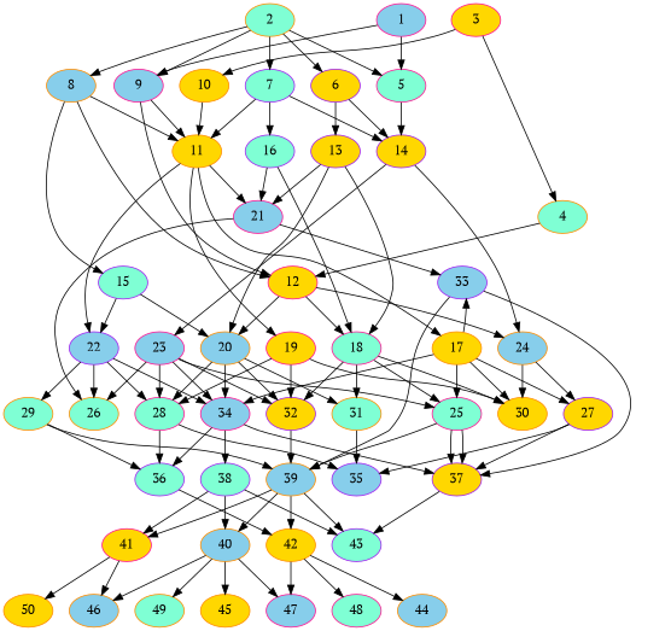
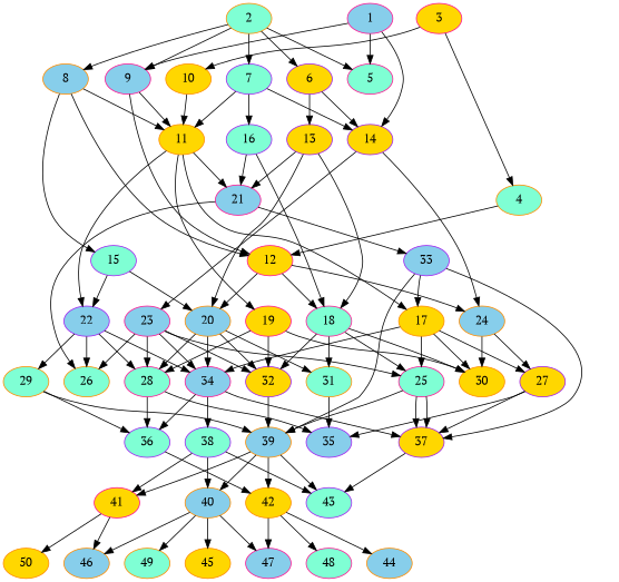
  digraph {
    fontname="PT Serif"
    node [alpha=0.04 color=darkorange compute_size=1073741824000 fillcolor=aquamarine fontname="PT Serif" result_size=0 style=filled]
    edge [fontname="PT Serif"]
    1 [color=deeppink compute_size=428558568724 fillcolor=skyblue ram=40822296 result_size=91136 trans_size=804224]
    5 [alpha=0.16 color=deeppink compute_size=4644718508 ram=51373048 result_size=29696 trans_size=221894]
    9 [alpha=0.17 color=deeppink compute_size=43824153216 fillcolor=skyblue ram=31367458 result_size=29696 trans_size=778722]
    14 [color=purple compute_size=42520771452 fillcolor=gold ram=11077856 result_size=70656 trans_size=524490]
    12 [color=deeppink compute_size=6412643069 fillcolor=gold ram=25167392 result_size=70656 trans_size=288395]
    11 [alpha=0.18 compute_size=19117720744 fillcolor=gold ram=28824932 result_size=1024 trans_size=98614]
    24 [alpha=0.07 compute_size=414356479723 fillcolor=skyblue ram=34270816 result_size=1024 trans_size=353837]
    23 [alpha=0.09 color=deeppink compute_size=641900492925 fillcolor=skyblue ram=37954592 result_size=9216 trans_size=951961]
    18 [alpha=0.01 color=deeppink compute_size=919483813 ram=42266092 result_size=70656 trans_size=562208]
    20 [compute_size=7017994894 fillcolor=skyblue ram=14629280 result_size=74752 trans_size=431305]
    21 [alpha=0.10 color=deeppink compute_size=134217728000 fillcolor=skyblue ram=15508419 result_size=1024 trans_size=429630]
    17 [alpha=0.09 compute_size=306394097715 fillcolor=gold ram=24759616 result_size=1024 trans_size=979948]
    19 [alpha=0.13 color=deeppink compute_size=8817127047 fillcolor=gold ram=22816764 result_size=9216 trans_size=64826]
    22 [alpha=0.20 color=purple compute_size=498169269156 fillcolor=skyblue ram=22631108 result_size=91136 trans_size=656038]
    2 [alpha=0.14 compute_size=549755813888 ram=40902560 result_size=91136 trans_size=1001517]
    6 [alpha=0.16 color=purple compute_size=18562580040 fillcolor=gold ram=18874180 result_size=91136 trans_size=920709]
    7 [alpha=0.02 color=purple compute_size=910252595 ram=32657544 result_size=70656 trans_size=18585]
    8 [alpha=0.08 compute_size=663624072488 fillcolor=skyblue ram=47803296 result_size=91136 trans_size=101439]
    13 [alpha=0.15 color=purple compute_size=35251067059 fillcolor=gold ram=26764842 result_size=1024 trans_size=949033]
    16 [alpha=0.19 color=purple compute_size=7252151578 ram=39856304 result_size=54272 trans_size=537208]
    15 [alpha=0.18 color=purple compute_size=48041851056 ram=8730409 result_size=74752 trans_size=1039186]
    3 [alpha=0.09 color=deeppink compute_size=38924408355 fillcolor=gold ram=31354734 result_size=70656 trans_size=912097]
    4 [alpha=0.18 ram=32006716 result_size=1024 trans_size=937305]
    10 [compute_size=569476778 fillcolor=gold ram=30919614 result_size=70656 trans_size=555939]
    25 [color=deeppink compute_size=614972394 ram=45500736 result_size=70656 trans_size=331387]
    30 [alpha=0.03 compute_size=274490191631 fillcolor=gold ram=871191 trans_size=545824]
    32 [alpha=0.08 color=purple compute_size=1078790956 fillcolor=gold ram=25209902 result_size=74752 trans_size=801836]
    31 [alpha=0.09 compute_size=4483211271 ram=2180750 result_size=13312 trans_size=567864]
    34 [alpha=0.12 color=deeppink fillcolor=skyblue ram=29577342 result_size=1024 trans_size=294130]
    28 [alpha=0.07 color=deeppink compute_size=37243377747 ram=16964666 result_size=1024 trans_size=926332]
    27 [alpha=0.18 color=purple compute_size=368293445632 fillcolor=gold ram=27000400 result_size=9216 trans_size=432372]
    26 [alpha=0.03 compute_size=231928233984 ram=21728698 trans_size=248002]
    33 [alpha=0.14 color=purple compute_size=28991029248 fillcolor=skyblue ram=16104473 result_size=29696 trans_size=523580]
    29 [alpha=0.05 compute_size=3299619104 ram=20404168 result_size=13312 trans_size=17415]
    37 [alpha=0.03 color=purple compute_size=6364556933 fillcolor=gold ram=24232704 result_size=9216 trans_size=1026824]
    39 [alpha=0.15 compute_size=12813319095 fillcolor=skyblue ram=47317296 result_size=1024 trans_size=187392]
    35 [alpha=0.19 color=purple compute_size=37623021522 fillcolor=skyblue ram=36366912 trans_size=765381]
    36 [alpha=0.16 color=purple compute_size=68719476736 ram=7729160 result_size=74752 trans_size=872052]
    38 [alpha=0.02 color=purple compute_size=10609464093 ram=46563920 result_size=9216 trans_size=592601]
    43 [alpha=0.13 color=purple compute_size=297748232385 ram=41274872 trans_size=297514]
    40 [alpha=0.03 compute_size=21372074462 fillcolor=skyblue ram=26127460 result_size=1024 trans_size=563740]
    42 [alpha=0.11 compute_size=368293445632 fillcolor=gold ram=9857301 result_size=9216 trans_size=945708]
    41 [alpha=0.17 color=deeppink compute_size=782757789696 fillcolor=gold ram=40643280 result_size=54272 trans_size=805590]
    47 [alpha=0.10 color=deeppink compute_size=127758511361 fillcolor=skyblue ram=4148342 trans_size=51869]
    45 [alpha=0.11 compute_size=33746723288 fillcolor=gold ram=1387111 trans_size=177134]
    46 [alpha=0.07 compute_size=918246121100 fillcolor=skyblue ram=37336240 trans_size=320906]
    49 [alpha=0.12 compute_size=1154859629 ram=24640246 trans_size=388610]
    44 [alpha=0.02 compute_size=15600775446 fillcolor=skyblue ram=16027032 trans_size=521190]
    48 [alpha=0.07 color=deeppink compute_size=231928233984 ram=28935364 trans_size=194634]
    50 [alpha=0.11 compute_size=72212980919 fillcolor=gold ram=5696675 trans_size=113230]
    1 -> 5
    1 -> 9
-   5 -> 14
+   1 -> 14
    9 -> 12
    9 -> 11
    14 -> 24
    14 -> 23
    12 -> 24
    12 -> 18
    12 -> 20
    11 -> 21
    11 -> 17
    11 -> 19
    11 -> 22
    24 -> 30
    24 -> 27
    23 -> 25
    23 -> 32
    23 -> 34
    23 -> 28
    23 -> 26
    18 -> 25
    18 -> 30
    18 -> 32
    18 -> 31
    20 -> 32
    20 -> 31
    20 -> 34
    20 -> 28
    21 -> 26
    21 -> 33
    17 -> 25
    17 -> 30
    17 -> 34
    17 -> 27
-   17 -> 33
+   33 -> 17
    19 -> 30
    19 -> 32
    19 -> 28
    22 -> 34
    22 -> 28
    22 -> 26
    22 -> 29
    2 -> 5
    2 -> 9
    2 -> 6
    2 -> 7
    2 -> 8
    6 -> 14
    6 -> 13
    7 -> 14
    7 -> 11
    7 -> 16
    8 -> 12
    8 -> 11
    8 -> 15
    13 -> 18
    13 -> 20
    13 -> 21
    16 -> 18
    16 -> 21
    15 -> 20
    15 -> 22
    3 -> 4
    3 -> 10
    4 -> 12
    10 -> 11
    25 -> 37
    25 -> 37
    25 -> 39
    32 -> 39
    31 -> 35
    34 -> 37
    34 -> 36
    34 -> 38
    28 -> 35
    28 -> 36
    27 -> 37
    27 -> 35
    33 -> 37
    33 -> 39
    29 -> 39
    29 -> 36
    37 -> 43
    39 -> 43
    39 -> 40
    39 -> 42
    39 -> 41
    36 -> 42
    38 -> 43
    38 -> 40
    38 -> 41
    40 -> 47
    40 -> 45
    40 -> 46
    40 -> 49
    42 -> 47
    42 -> 44
    42 -> 48
    41 -> 46
    41 -> 50
  }
